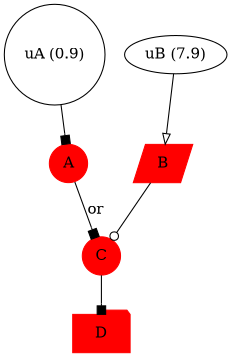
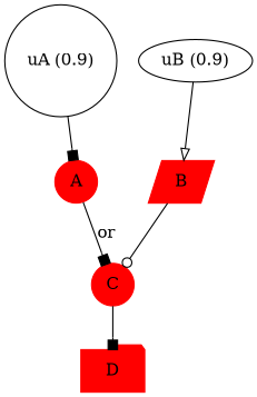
  digraph {
    node [shape=circle color=red style=filled]
    edge [arrowhead=box]
    n1 [label="uA (0.9)" color="" style=""]
    A
-   n3 [label="uB (7.9)" shape=ellipse color="" style=""]
+   n3 [label="uB (0.9)" shape=ellipse color="" style=""]
    B [shape=parallelogram]
    C
    D [shape=folder]
    n1 -> A
    A -> C [label=or]
    n3 -> B [arrowhead=onormal]
    B -> C [arrowhead=odot]
    C -> D
  }
